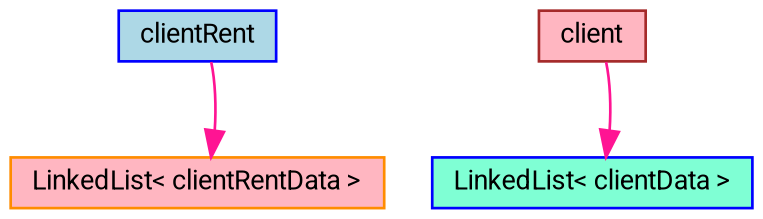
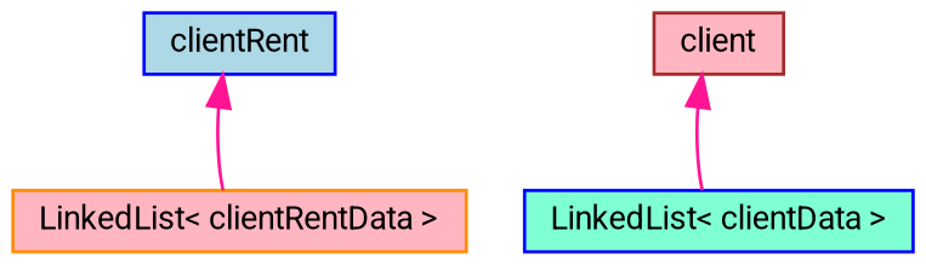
  digraph {
    fontname=Roboto
    node [color=blue fillcolor=lightpink fontname=Roboto fontsize=10 shape=box style=filled]
    edge [color=deeppink dir=back fontname=Roboto fontsize=10 labelfontname=Helvetica labelfontsize=10 style=solid]
    n1 [fillcolor=lightblue fontcolor=black height=0.2 label=clientRent width=0.4]
    n2 [color=brown height=0.2 label=client width=0.4]
    n3 [fillcolor=aquamarine height=0.2 label="LinkedList\< clientData \>" width=0.4]
    n4 [color=darkorange height=0.2 label="LinkedList\< clientRentData \>" width=0.4]
-   n3 -> n2
-   n4 -> n1
+   n2 -> n3
+   n1 -> n4
  }
